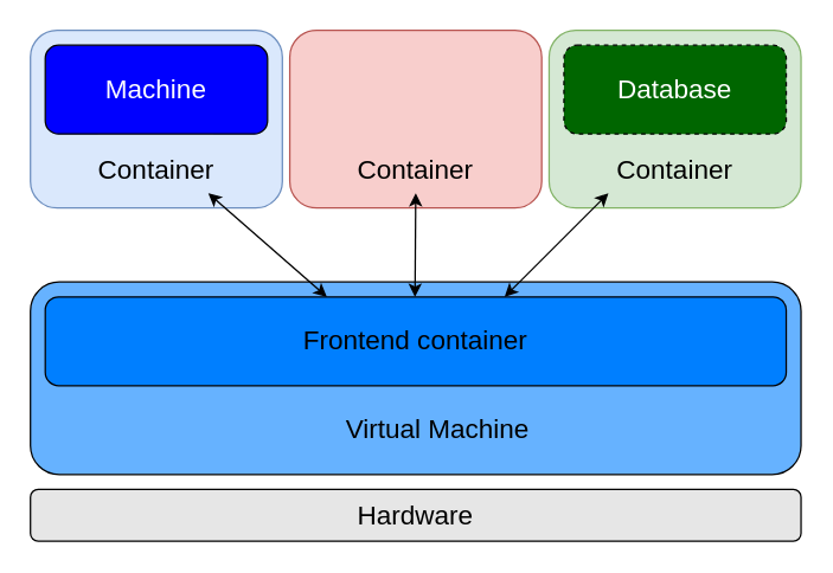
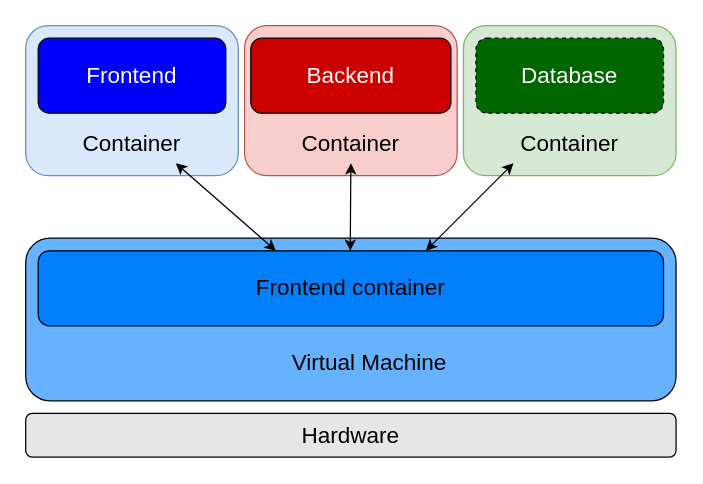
  <mxCell id="0" />
  <mxCell id="1" parent="0" />
  <mxCell id="2" value="Container" style="rounded=1;whiteSpace=wrap;html=1;labelBackgroundColor=#FFFFFF;fontSize=18;fillColor=#dae8fc;strokeColor=#6c8ebf;" parent="1" vertex="1"><mxGeometry x="20" y="20" width="170" height="120" as="geometry" /></mxCell>
  <mxCell id="3" value="" style="rounded=1;whiteSpace=wrap;html=1;labelBackgroundColor=#FFFFFF;fontSize=18;fillColor=#f8cecc;strokeColor=#b85450;" parent="1" vertex="1"><mxGeometry x="195" y="20" width="170" height="120" as="geometry" /></mxCell>
  <mxCell id="4" value="" style="rounded=1;whiteSpace=wrap;html=1;labelBackgroundColor=#FFFFFF;fontSize=18;fillColor=#d5e8d4;strokeColor=#82b366;" parent="1" vertex="1"><mxGeometry x="370" y="20" width="170" height="120" as="geometry" /></mxCell>
  <mxCell id="5" value="&lt;font style=&quot;font-size: 18px;&quot;&gt;Hardware&lt;/font&gt;" style="rounded=1;whiteSpace=wrap;html=1;fillColor=#E6E6E6;" parent="1" vertex="1"><mxGeometry x="20" y="330" width="520" height="35" as="geometry" /></mxCell>
  <mxCell id="6" value="" style="rounded=1;whiteSpace=wrap;html=1;fontSize=18;fillColor=#66B2FF;" parent="1" vertex="1"><mxGeometry x="20" y="190" width="520" height="130" as="geometry" /></mxCell>
  <mxCell id="7" value="Frontend container" style="rounded=1;whiteSpace=wrap;html=1;fontSize=18;fillColor=#007FFF;" parent="1" vertex="1"><mxGeometry x="30" y="200" width="500" height="60" as="geometry" /></mxCell>
  <mxCell id="8" value="" style="endArrow=classic;startArrow=classic;html=1;fontSize=18;" parent="1" edge="1"><mxGeometry width="50" height="50" relative="1" as="geometry"><mxPoint x="279.5" y="200" as="sourcePoint" /><mxPoint x="280" y="130" as="targetPoint" /></mxGeometry></mxCell>
  <mxCell id="9" value="" style="endArrow=classic;startArrow=classic;html=1;fontSize=18;" parent="1" edge="1"><mxGeometry width="50" height="50" relative="1" as="geometry"><mxPoint x="220" y="200" as="sourcePoint" /><mxPoint x="140" y="130" as="targetPoint" /></mxGeometry></mxCell>
- <mxCell id="10" value="&lt;font color=&quot;#ffffff&quot;&gt;Machine&lt;/font&gt;" style="rounded=1;whiteSpace=wrap;html=1;fontSize=18;fillColor=#0000FF;" parent="1" vertex="1"><mxGeometry x="30" y="30" width="150" height="60" as="geometry" /></mxCell>
+ <mxCell id="10" value="&lt;font color=&quot;#ffffff&quot;&gt;Frontend&lt;/font&gt;" style="rounded=1;whiteSpace=wrap;html=1;fontSize=18;fillColor=#0000FF;" parent="1" vertex="1"><mxGeometry x="30" y="30" width="150" height="60" as="geometry" /></mxCell>
+ <mxCell id="11" value="&lt;font color=&quot;#ffffff&quot;&gt;Backend&lt;/font&gt;" style="rounded=1;whiteSpace=wrap;html=1;fontSize=18;fillColor=#CC0000;" parent="1" vertex="1"><mxGeometry x="200" y="30" width="160" height="60" as="geometry" /></mxCell>
  <mxCell id="12" value="&lt;font color=&quot;#ffffff&quot;&gt;Database&lt;/font&gt;" style="rounded=1;whiteSpace=wrap;html=1;fontSize=18;fillColor=#006600;dashed=1;" parent="1" vertex="1"><mxGeometry x="380" y="30" width="150" height="60" as="geometry" /></mxCell>
  <mxCell id="13" value="" style="endArrow=classic;startArrow=classic;html=1;fontSize=18;" parent="1" edge="1"><mxGeometry width="50" height="50" relative="1" as="geometry"><mxPoint x="340" y="200" as="sourcePoint" /><mxPoint x="410" y="130" as="targetPoint" /></mxGeometry></mxCell>
  <mxCell id="14" value="Container" style="text;html=1;strokeColor=none;fillColor=none;align=center;verticalAlign=middle;whiteSpace=wrap;rounded=0;labelBackgroundColor=none;fontSize=18;fontColor=#000000;" parent="1" vertex="1"><mxGeometry x="75" y="100" width="60" height="30" as="geometry" /></mxCell>
  <mxCell id="15" value="Container" style="text;html=1;strokeColor=none;fillColor=none;align=center;verticalAlign=middle;whiteSpace=wrap;rounded=0;labelBackgroundColor=none;fontSize=18;fontColor=#000000;" parent="1" vertex="1"><mxGeometry x="250" y="100" width="60" height="30" as="geometry" /></mxCell>
  <mxCell id="16" value="&lt;font color=&quot;#000000&quot;&gt;Container&lt;/font&gt;" style="text;html=1;strokeColor=none;fillColor=none;align=center;verticalAlign=middle;whiteSpace=wrap;rounded=0;labelBackgroundColor=none;fontSize=18;fontColor=#FFFFFF;" parent="1" vertex="1"><mxGeometry x="425" y="100" width="60" height="30" as="geometry" /></mxCell>
  <mxCell id="17" value="&lt;font style=&quot;font-size: 18px;&quot;&gt;Virtual Machine&lt;/font&gt;" style="text;html=1;strokeColor=none;fillColor=none;align=center;verticalAlign=middle;whiteSpace=wrap;rounded=0;" vertex="1" parent="1"><mxGeometry x="210" y="270" width="170" height="40" as="geometry" /></mxCell>
